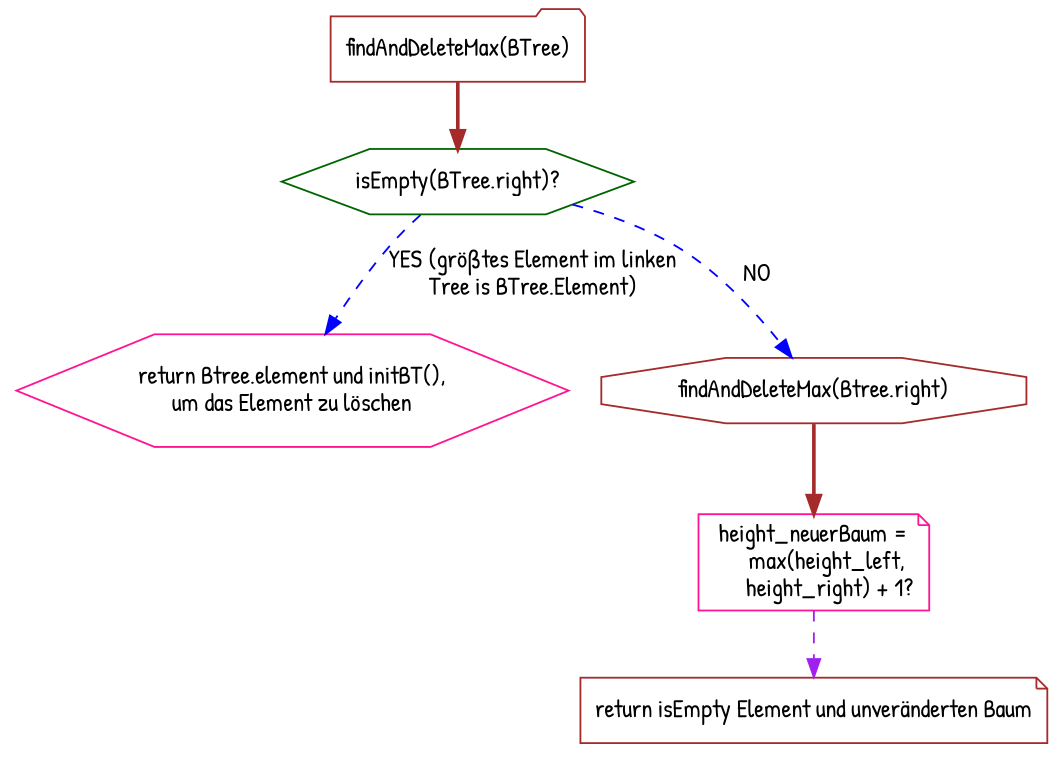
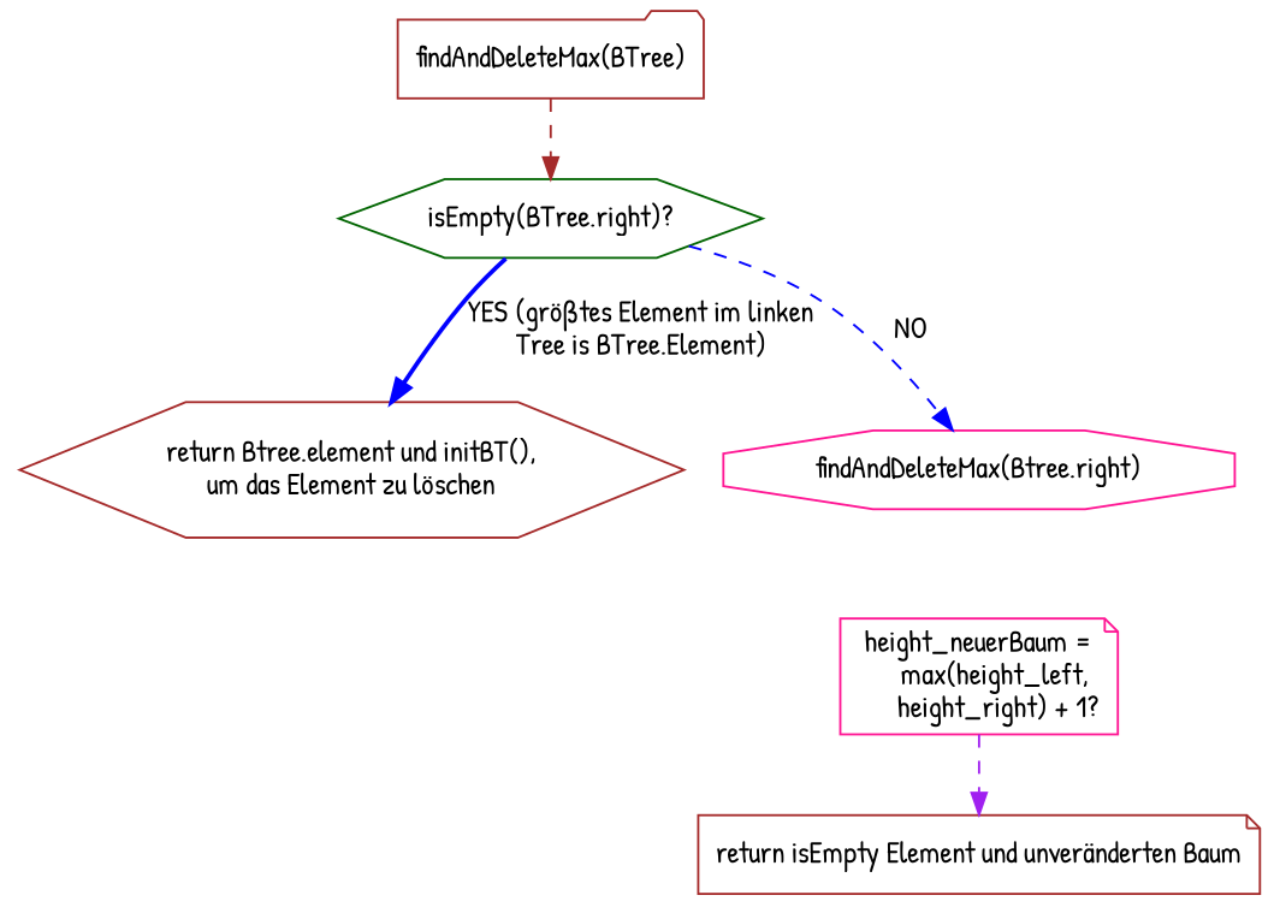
  digraph {
    compound=true
    fontname="Patrick Hand"
    node [color=brown fontname="Patrick Hand" shape=hexagon]
    edge [color=brown fontname="Patrick Hand" style=dashed]
    n1 [label="findAndDeleteMax(BTree)" shape=folder]
    n2 [color=darkgreen label="isEmpty(BTree.right)?"]
-   n3 [color=deeppink label="return Btree.element und initBT(),\num das Element zu löschen"]
-   n4 [label="findAndDeleteMax(Btree.right)" shape=octagon]
+   n3 [label="return Btree.element und initBT(),\num das Element zu löschen"]
+   n4 [color=deeppink label="findAndDeleteMax(Btree.right)" shape=octagon]
    n5 [color=deeppink label="height_neuerBaum =\n     max(height_left,\n      height_right) + 1?" shape=note]
    n6 [label="return isEmpty Element und unveränderten Baum" shape=note]
-   n1 -> n2 [style=bold]
-   n2 -> n3 [color=blue label="YES (größtes Element im linken\nTree is BTree.Element)"]
+   n1 -> n2
+   n2 -> n3 [color=blue label="YES (größtes Element im linken\nTree is BTree.Element)" style=bold]
    n2 -> n4 [color=blue label=NO]
-   n4 -> n5 [style=bold]
    n5 -> n6 [color=purple]
  }
